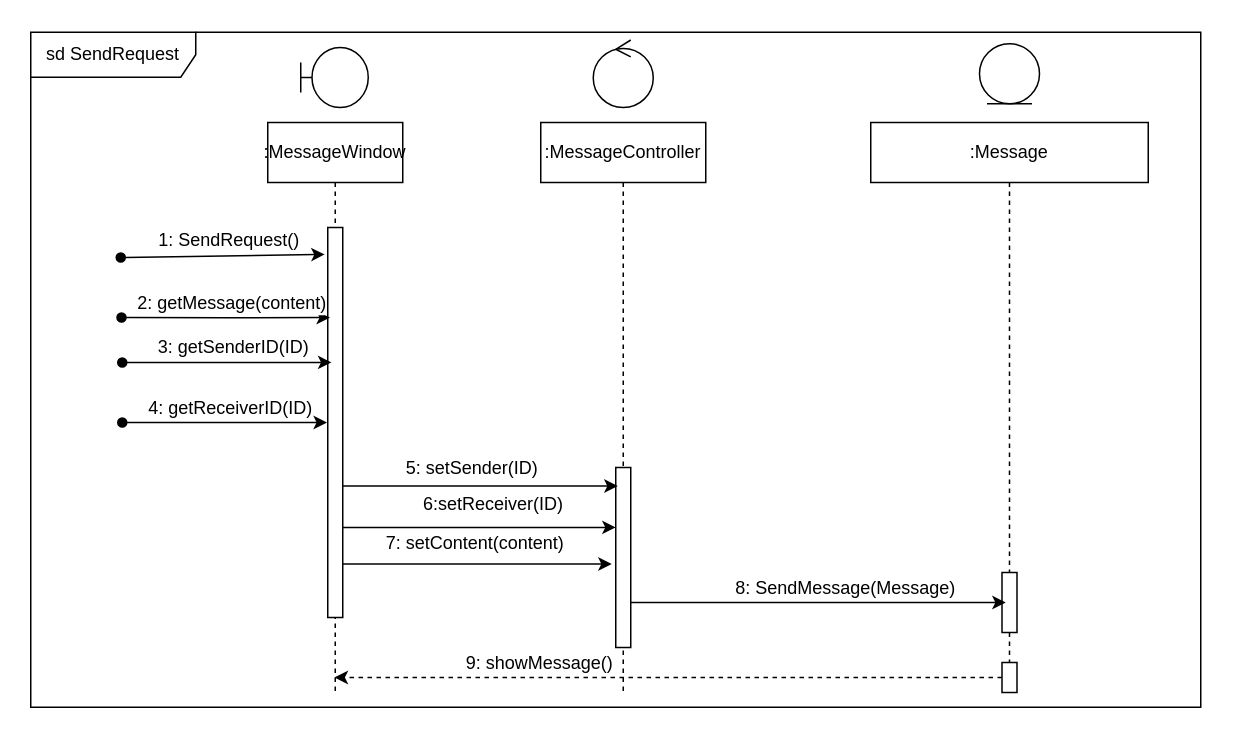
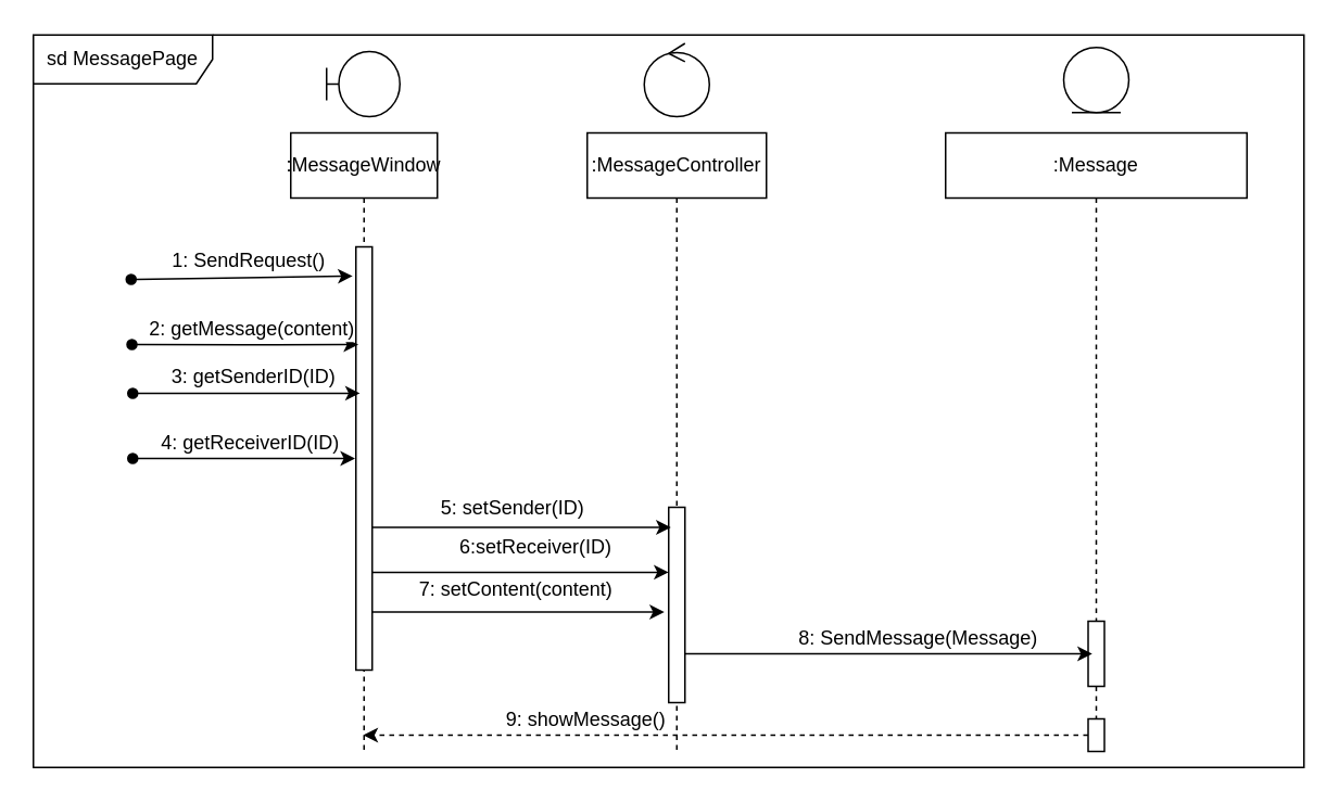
  <mxCell id="0" />
  <mxCell id="1" parent="0" />
  <mxCell id="2" style="rounded=0;orthogonalLoop=1;jettySize=auto;html=1;endArrow=oval;endFill=1;startArrow=classic;startFill=1;exitX=-0.2;exitY=0.069;exitDx=0;exitDy=0;exitPerimeter=0;" parent="1" source="5" edge="1"><mxGeometry relative="1" as="geometry"><mxPoint x="80" y="171" as="targetPoint" /></mxGeometry></mxCell>
  <mxCell id="3" value="1: SendRequest()" style="text;html=1;resizable=0;points=[];align=center;verticalAlign=middle;labelBackgroundColor=#ffffff;" parent="2" vertex="1" connectable="0"><mxGeometry x="-0.17" y="3" relative="1" as="geometry"><mxPoint x="-8.5" y="-13" as="offset" /></mxGeometry></mxCell>
  <mxCell id="4" value=":MessageWindow" style="shape=umlLifeline;perimeter=lifelinePerimeter;whiteSpace=wrap;html=1;container=1;collapsible=0;recursiveResize=0;outlineConnect=0;" parent="1" vertex="1"><mxGeometry x="178" y="81" width="90" height="380" as="geometry" /></mxCell>
  <mxCell id="5" value="" style="html=1;points=[];perimeter=orthogonalPerimeter;" parent="4" vertex="1"><mxGeometry x="40" y="70" width="10" height="260" as="geometry" /></mxCell>
  <mxCell id="6" value=":MessageController" style="shape=umlLifeline;perimeter=lifelinePerimeter;whiteSpace=wrap;html=1;container=1;collapsible=0;recursiveResize=0;outlineConnect=0;" parent="1" vertex="1"><mxGeometry x="360" y="81" width="110" height="380" as="geometry" /></mxCell>
  <mxCell id="7" value="" style="html=1;points=[];perimeter=orthogonalPerimeter;" parent="6" vertex="1"><mxGeometry x="50" y="230" width="10" height="120" as="geometry" /></mxCell>
  <mxCell id="8" value=":Message" style="shape=umlLifeline;perimeter=lifelinePerimeter;whiteSpace=wrap;html=1;container=1;collapsible=0;recursiveResize=0;outlineConnect=0;" parent="1" vertex="1"><mxGeometry x="580" y="81" width="185" height="380" as="geometry" /></mxCell>
  <mxCell id="9" value="" style="html=1;points=[];perimeter=orthogonalPerimeter;" parent="8" vertex="1"><mxGeometry x="87.5" y="300" width="10" height="40" as="geometry" /></mxCell>
  <mxCell id="10" value="" style="html=1;points=[];perimeter=orthogonalPerimeter;" parent="8" vertex="1"><mxGeometry x="87.5" y="360" width="10" height="20" as="geometry" /></mxCell>
  <mxCell id="11" style="edgeStyle=orthogonalEdgeStyle;rounded=0;orthogonalLoop=1;jettySize=auto;html=1;endArrow=oval;endFill=1;startArrow=classic;startFill=1;exitX=0.15;exitY=0.231;exitDx=0;exitDy=0;exitPerimeter=0;" parent="1" source="5" edge="1"><mxGeometry relative="1" as="geometry"><mxPoint x="80.5" y="211" as="targetPoint" /><mxPoint x="210" y="211" as="sourcePoint" /><Array as="points" /></mxGeometry></mxCell>
  <mxCell id="12" value="2: getMessage(content)" style="text;html=1;resizable=0;points=[];align=center;verticalAlign=middle;labelBackgroundColor=#ffffff;" parent="11" vertex="1" connectable="0"><mxGeometry x="-0.17" y="3" relative="1" as="geometry"><mxPoint x="-8.5" y="-13" as="offset" /></mxGeometry></mxCell>
  <mxCell id="13" style="edgeStyle=orthogonalEdgeStyle;rounded=0;orthogonalLoop=1;jettySize=auto;html=1;endArrow=oval;endFill=1;startArrow=classic;startFill=1;exitX=0.25;exitY=0.346;exitDx=0;exitDy=0;exitPerimeter=0;" parent="1" source="5" edge="1"><mxGeometry relative="1" as="geometry"><mxPoint x="81" y="241" as="targetPoint" /><mxPoint x="210" y="241" as="sourcePoint" /><Array as="points" /></mxGeometry></mxCell>
  <mxCell id="14" value="3: getSenderID(ID)" style="text;html=1;resizable=0;points=[];align=center;verticalAlign=middle;labelBackgroundColor=#ffffff;" parent="13" vertex="1" connectable="0"><mxGeometry x="-0.17" y="3" relative="1" as="geometry"><mxPoint x="-8.5" y="-13" as="offset" /></mxGeometry></mxCell>
  <mxCell id="15" style="edgeStyle=orthogonalEdgeStyle;rounded=0;orthogonalLoop=1;jettySize=auto;html=1;endArrow=oval;endFill=1;startArrow=classic;startFill=1;exitX=-0.05;exitY=0.5;exitDx=0;exitDy=0;exitPerimeter=0;" parent="1" source="5" edge="1"><mxGeometry relative="1" as="geometry"><mxPoint x="81" y="281" as="targetPoint" /><mxPoint x="210" y="281" as="sourcePoint" /><Array as="points" /></mxGeometry></mxCell>
  <mxCell id="16" value="4: getReceiverID(ID)" style="text;html=1;resizable=0;points=[];align=center;verticalAlign=middle;labelBackgroundColor=#ffffff;" parent="15" vertex="1" connectable="0"><mxGeometry x="-0.17" y="3" relative="1" as="geometry"><mxPoint x="-8.5" y="-13" as="offset" /></mxGeometry></mxCell>
  <mxCell id="17" style="edgeStyle=none;rounded=0;orthogonalLoop=1;jettySize=auto;html=1;entryX=0.133;entryY=0.103;entryDx=0;entryDy=0;entryPerimeter=0;startArrow=none;startFill=0;endArrow=classic;endFill=1;" parent="1" source="5" target="7" edge="1"><mxGeometry relative="1" as="geometry" /></mxCell>
  <mxCell id="18" value="5: setSender(ID)" style="text;html=1;resizable=0;points=[];align=center;verticalAlign=middle;labelBackgroundColor=#ffffff;" parent="17" vertex="1" connectable="0"><mxGeometry x="0.236" y="-3" relative="1" as="geometry"><mxPoint x="-28" y="-15" as="offset" /></mxGeometry></mxCell>
  <mxCell id="19" style="edgeStyle=none;rounded=0;orthogonalLoop=1;jettySize=auto;html=1;entryX=0;entryY=0.333;entryDx=0;entryDy=0;entryPerimeter=0;startArrow=none;startFill=0;endArrow=classic;endFill=1;" parent="1" source="5" target="7" edge="1"><mxGeometry relative="1" as="geometry" /></mxCell>
  <mxCell id="20" value="6:setReceiver(ID)" style="text;html=1;resizable=0;points=[];autosize=1;align=left;verticalAlign=top;spacingTop=-4;" parent="1" vertex="1"><mxGeometry x="280" y="326" width="110" height="20" as="geometry" /></mxCell>
  <mxCell id="21" style="edgeStyle=none;rounded=0;orthogonalLoop=1;jettySize=auto;html=1;entryX=-0.267;entryY=0.536;entryDx=0;entryDy=0;entryPerimeter=0;startArrow=none;startFill=0;endArrow=classic;endFill=1;" parent="1" source="5" target="7" edge="1"><mxGeometry relative="1" as="geometry" /></mxCell>
  <mxCell id="22" value="7: setContent(content)" style="text;html=1;resizable=0;points=[];align=center;verticalAlign=middle;labelBackgroundColor=#ffffff;" parent="21" vertex="1" connectable="0"><mxGeometry x="-0.209" y="-1" relative="1" as="geometry"><mxPoint x="16" y="-15" as="offset" /></mxGeometry></mxCell>
  <mxCell id="23" style="edgeStyle=none;rounded=0;orthogonalLoop=1;jettySize=auto;html=1;startArrow=none;startFill=0;endArrow=classic;endFill=1;entryX=0.25;entryY=0.5;entryDx=0;entryDy=0;entryPerimeter=0;" parent="1" source="7" target="9" edge="1"><mxGeometry relative="1" as="geometry"><mxPoint x="630" y="401" as="targetPoint" /></mxGeometry></mxCell>
  <mxCell id="24" value="8: SendMessage(Message)" style="text;html=1;resizable=0;points=[];align=center;verticalAlign=middle;labelBackgroundColor=#ffffff;" parent="23" vertex="1" connectable="0"><mxGeometry x="0.105" relative="1" as="geometry"><mxPoint x="4" y="-10" as="offset" /></mxGeometry></mxCell>
  <mxCell id="25" style="edgeStyle=none;rounded=0;orthogonalLoop=1;jettySize=auto;html=1;startArrow=none;startFill=0;endArrow=classic;endFill=1;dashed=1;" parent="1" source="10" target="4" edge="1"><mxGeometry relative="1" as="geometry" /></mxCell>
  <mxCell id="26" value="9: showMessage()" style="text;html=1;resizable=0;points=[];align=center;verticalAlign=middle;labelBackgroundColor=#ffffff;" parent="25" vertex="1" connectable="0"><mxGeometry x="0.398" y="-1" relative="1" as="geometry"><mxPoint x="2" y="-9" as="offset" /></mxGeometry></mxCell>
- <mxCell id="27" value="sd SendRequest" style="shape=umlFrame;whiteSpace=wrap;html=1;width=110;height=30;" parent="1" vertex="1"><mxGeometry x="20" y="20.833" width="780" height="450" as="geometry" /></mxCell>
+ <mxCell id="27" value="sd MessagePage" style="shape=umlFrame;whiteSpace=wrap;html=1;width=110;height=30;" parent="1" vertex="1"><mxGeometry x="20" y="20.833" width="780" height="450" as="geometry" /></mxCell>
  <mxCell id="28" value="" style="shape=umlBoundary;whiteSpace=wrap;html=1;aspect=fixed;" parent="1" vertex="1"><mxGeometry x="200" y="31" width="45" height="40" as="geometry" /></mxCell>
  <mxCell id="29" value="" style="ellipse;shape=umlControl;whiteSpace=wrap;html=1;" parent="1" vertex="1"><mxGeometry x="395" y="26" width="40" height="45" as="geometry" /></mxCell>
  <mxCell id="30" value="" style="ellipse;shape=umlEntity;whiteSpace=wrap;html=1;" parent="1" vertex="1"><mxGeometry x="652.5" y="28.5" width="40" height="40" as="geometry" /></mxCell>
